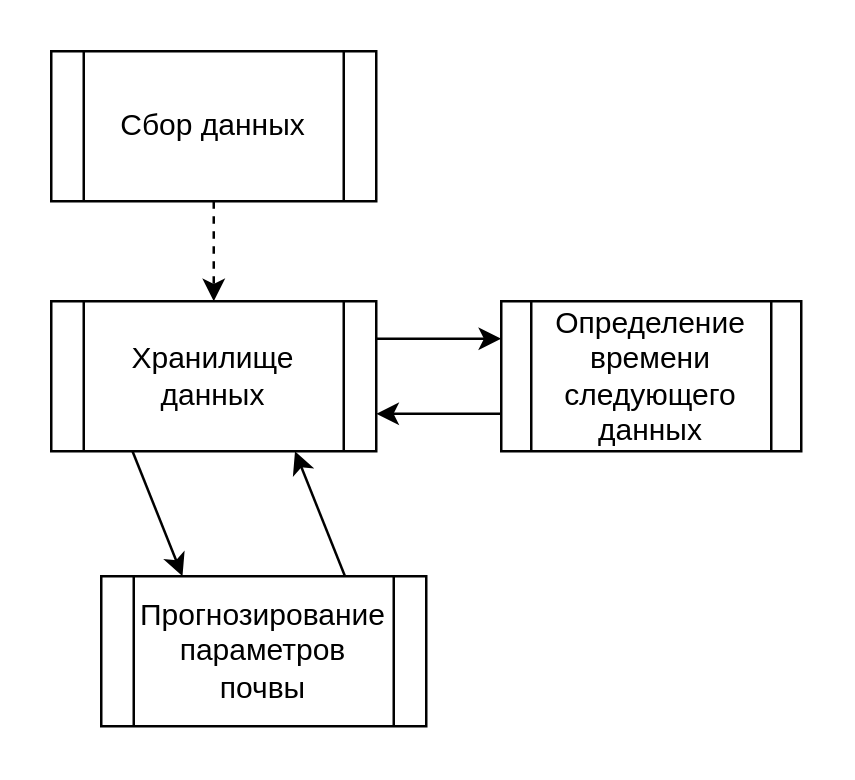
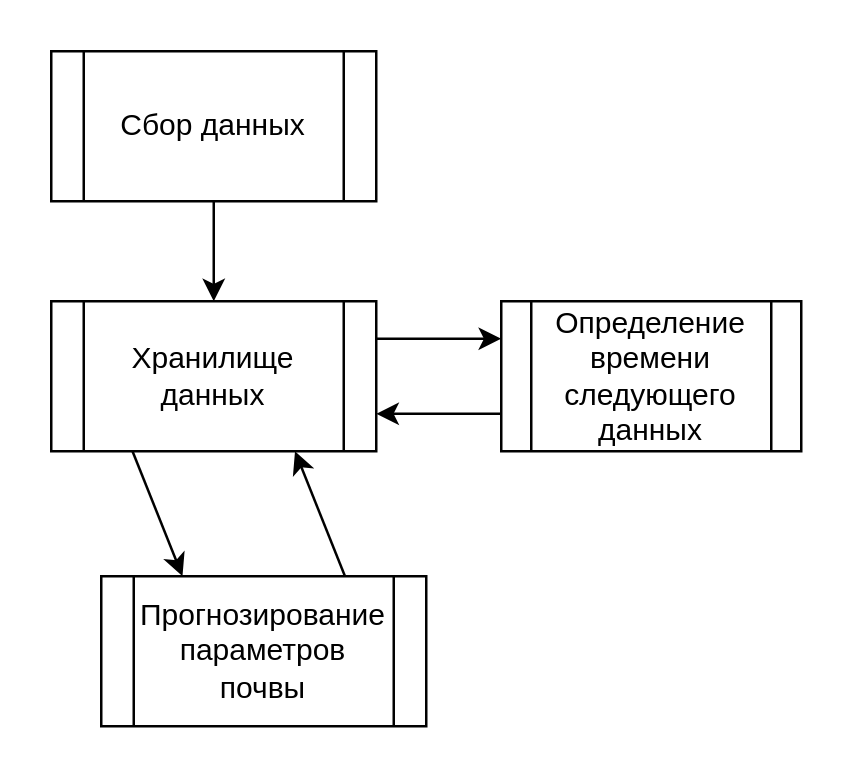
  <mxCell id="0" />
  <mxCell id="1" parent="0" />
  <mxCell id="2" value="Сбор данных" style="shape=process;whiteSpace=wrap;html=1;backgroundOutline=1;" vertex="1" parent="1"><mxGeometry x="20" y="20" width="130" height="60" as="geometry" /></mxCell>
  <mxCell id="3" value="Хранилище данных" style="shape=process;whiteSpace=wrap;html=1;backgroundOutline=1;" vertex="1" parent="1"><mxGeometry x="20" y="120" width="130" height="60" as="geometry" /></mxCell>
  <mxCell id="4" value="Прогнозирование параметров почвы" style="shape=process;whiteSpace=wrap;html=1;backgroundOutline=1;" vertex="1" parent="1"><mxGeometry x="40" y="230" width="130" height="60" as="geometry" /></mxCell>
- <mxCell id="5" value="" style="endArrow=classic;html=1;rounded=0;exitX=0.5;exitY=1;exitDx=0;exitDy=0;entryX=0.5;entryY=0;entryDx=0;entryDy=0;dashed=1;" edge="1" parent="1" source="2" target="3"><mxGeometry width="50" height="50" relative="1" as="geometry"><mxPoint x="100" y="250" as="sourcePoint" /><mxPoint x="150" y="200" as="targetPoint" /></mxGeometry></mxCell>
+ <mxCell id="5" value="" style="endArrow=classic;html=1;rounded=0;exitX=0.5;exitY=1;exitDx=0;exitDy=0;entryX=0.5;entryY=0;entryDx=0;entryDy=0;" edge="1" parent="1" source="2" target="3"><mxGeometry width="50" height="50" relative="1" as="geometry"><mxPoint x="100" y="250" as="sourcePoint" /><mxPoint x="150" y="200" as="targetPoint" /></mxGeometry></mxCell>
  <mxCell id="6" value="" style="endArrow=classic;html=1;rounded=0;entryX=0.25;entryY=0;entryDx=0;entryDy=0;exitX=0.25;exitY=1;exitDx=0;exitDy=0;" edge="1" parent="1" source="3" target="4"><mxGeometry width="50" height="50" relative="1" as="geometry"><mxPoint x="10" y="240" as="sourcePoint" /><mxPoint x="60" y="190" as="targetPoint" /></mxGeometry></mxCell>
  <mxCell id="7" value="" style="endArrow=classic;html=1;rounded=0;exitX=0.75;exitY=0;exitDx=0;exitDy=0;entryX=0.75;entryY=1;entryDx=0;entryDy=0;" edge="1" parent="1" source="4" target="3"><mxGeometry width="50" height="50" relative="1" as="geometry"><mxPoint x="80" y="230" as="sourcePoint" /><mxPoint x="118" y="200" as="targetPoint" /></mxGeometry></mxCell>
  <mxCell id="8" value="Определение времени следующего данных" style="shape=process;whiteSpace=wrap;html=1;backgroundOutline=1;" vertex="1" parent="1"><mxGeometry x="200" y="120" width="120" height="60" as="geometry" /></mxCell>
  <mxCell id="9" value="" style="endArrow=classic;html=1;rounded=0;entryX=0;entryY=0.25;entryDx=0;entryDy=0;exitX=1;exitY=0.25;exitDx=0;exitDy=0;" edge="1" parent="1" source="3" target="8"><mxGeometry width="50" height="50" relative="1" as="geometry"><mxPoint x="120" y="200" as="sourcePoint" /><mxPoint x="170" y="150" as="targetPoint" /></mxGeometry></mxCell>
  <mxCell id="10" value="" style="endArrow=classic;html=1;rounded=0;entryX=1;entryY=0.75;entryDx=0;entryDy=0;exitX=0;exitY=0.75;exitDx=0;exitDy=0;" edge="1" parent="1" source="8" target="3"><mxGeometry width="50" height="50" relative="1" as="geometry"><mxPoint x="260" y="240" as="sourcePoint" /><mxPoint x="310" y="190" as="targetPoint" /></mxGeometry></mxCell>
